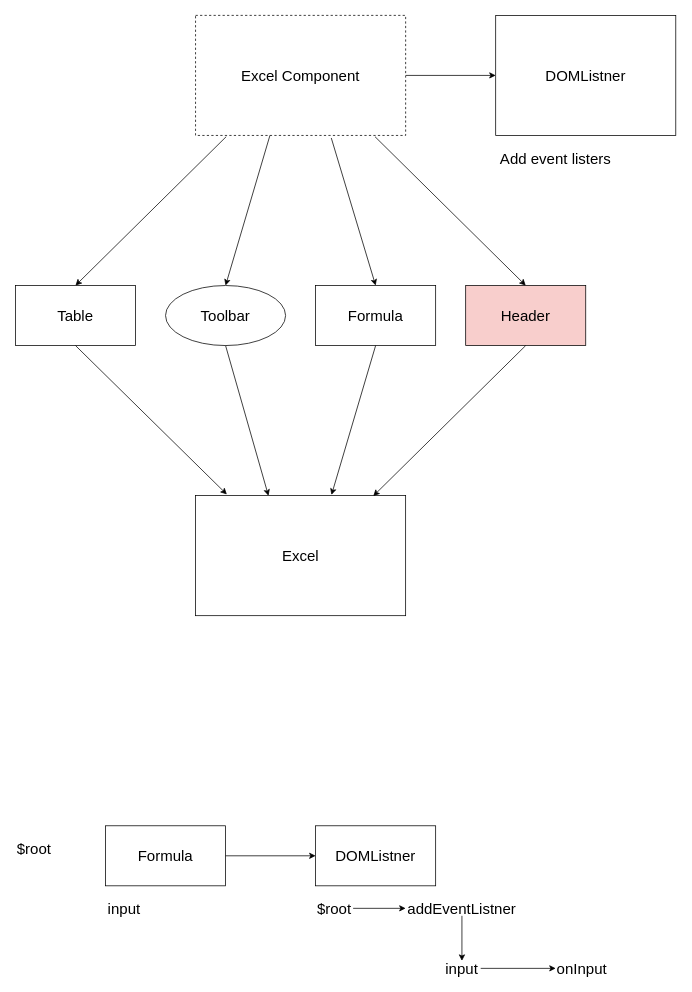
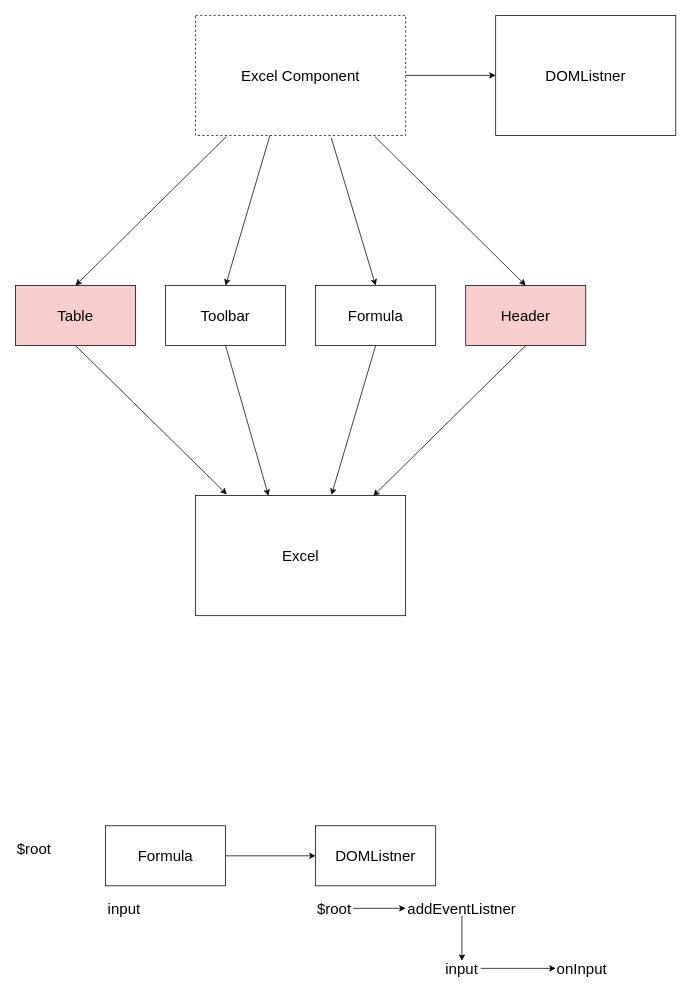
  <mxCell id="0" />
  <mxCell id="1" parent="0" />
  <mxCell id="2" value="Header" style="rounded=0;whiteSpace=wrap;html=1;fontSize=20;fillColor=#f8cecc;" parent="1" vertex="1"><mxGeometry x="620" y="380" width="160" height="80" as="geometry" /></mxCell>
  <mxCell id="3" value="Formula" style="rounded=0;whiteSpace=wrap;html=1;fontSize=20;" parent="1" vertex="1"><mxGeometry x="420" y="380" width="160" height="80" as="geometry" /></mxCell>
- <mxCell id="4" value="Toolbar" style="ellipse;whiteSpace=wrap;html=1;strokeWidth=1;fontSize=20;" parent="1" vertex="1"><mxGeometry x="220" y="380" width="160" height="80" as="geometry" /></mxCell>
- <mxCell id="5" value="Table" style="rounded=0;whiteSpace=wrap;html=1;fontSize=20;" parent="1" vertex="1"><mxGeometry x="20" y="380" width="160" height="80" as="geometry" /></mxCell>
+ <mxCell id="4" value="Toolbar" style="rounded=0;whiteSpace=wrap;html=1;strokeWidth=1;fontSize=20;" parent="1" vertex="1"><mxGeometry x="220" y="380" width="160" height="80" as="geometry" /></mxCell>
+ <mxCell id="5" value="Table" style="rounded=0;whiteSpace=wrap;html=1;fontSize=20;fillColor=#f8cecc;" parent="1" vertex="1"><mxGeometry x="20" y="380" width="160" height="80" as="geometry" /></mxCell>
  <mxCell id="6" style="edgeStyle=orthogonalEdgeStyle;rounded=0;orthogonalLoop=1;jettySize=auto;html=1;exitX=1;exitY=0.5;exitDx=0;exitDy=0;entryX=0;entryY=0.5;entryDx=0;entryDy=0;fontSize=20;" parent="1" source="7" target="8" edge="1"><mxGeometry relative="1" as="geometry" /></mxCell>
  <mxCell id="7" value="Excel Component" style="rounded=0;whiteSpace=wrap;html=1;fontSize=20;dashed=1;" parent="1" vertex="1"><mxGeometry x="260" y="20" width="280" height="160" as="geometry" /></mxCell>
  <mxCell id="8" value="DOMListner" style="rounded=0;whiteSpace=wrap;html=1;fontSize=20;align=center;" parent="1" vertex="1"><mxGeometry x="660" y="20" width="240" height="160" as="geometry" /></mxCell>
- <mxCell id="9" value="Add event listers" style="text;html=1;strokeColor=none;fillColor=none;align=center;verticalAlign=middle;whiteSpace=wrap;rounded=0;fontSize=20;" parent="1" vertex="1"><mxGeometry x="660" y="200" width="160" height="20" as="geometry" /></mxCell>
  <mxCell id="10" value="" style="endArrow=classic;html=1;fontSize=20;exitX=0.354;exitY=1;exitDx=0;exitDy=0;entryX=0.5;entryY=0;entryDx=0;entryDy=0;exitPerimeter=0;" parent="1" source="7" target="4" edge="1"><mxGeometry width="50" height="50" relative="1" as="geometry"><mxPoint x="230" y="250" as="sourcePoint" /><mxPoint x="280" y="200" as="targetPoint" /></mxGeometry></mxCell>
  <mxCell id="11" value="" style="endArrow=classic;html=1;fontSize=20;entryX=0.5;entryY=0;entryDx=0;entryDy=0;exitX=0.854;exitY=1.01;exitDx=0;exitDy=0;exitPerimeter=0;" parent="1" source="7" target="2" edge="1"><mxGeometry width="50" height="50" relative="1" as="geometry"><mxPoint x="360" y="250" as="sourcePoint" /><mxPoint x="410" y="200" as="targetPoint" /></mxGeometry></mxCell>
  <mxCell id="12" value="" style="endArrow=classic;html=1;fontSize=20;entryX=0.5;entryY=0;entryDx=0;entryDy=0;exitX=0.646;exitY=1.021;exitDx=0;exitDy=0;exitPerimeter=0;" parent="1" source="7" target="3" edge="1"><mxGeometry width="50" height="50" relative="1" as="geometry"><mxPoint x="390" y="190" as="sourcePoint" /><mxPoint x="290" y="330" as="targetPoint" /></mxGeometry></mxCell>
  <mxCell id="13" value="" style="endArrow=classic;html=1;fontSize=20;exitX=0.146;exitY=1.01;exitDx=0;exitDy=0;exitPerimeter=0;entryX=0.5;entryY=0;entryDx=0;entryDy=0;" parent="1" source="7" target="5" edge="1"><mxGeometry width="50" height="50" relative="1" as="geometry"><mxPoint x="190" y="280" as="sourcePoint" /><mxPoint x="240" y="230" as="targetPoint" /></mxGeometry></mxCell>
  <mxCell id="14" value="Excel" style="rounded=0;whiteSpace=wrap;html=1;strokeWidth=1;fontSize=20;align=center;" parent="1" vertex="1"><mxGeometry x="260" y="660" width="280" height="160" as="geometry" /></mxCell>
  <mxCell id="15" value="" style="endArrow=classic;html=1;fontSize=20;exitX=0.5;exitY=1;exitDx=0;exitDy=0;entryX=0.149;entryY=-0.01;entryDx=0;entryDy=0;entryPerimeter=0;" parent="1" source="5" target="14" edge="1"><mxGeometry width="50" height="50" relative="1" as="geometry"><mxPoint x="170" y="670" as="sourcePoint" /><mxPoint x="220" y="620" as="targetPoint" /></mxGeometry></mxCell>
  <mxCell id="16" value="" style="endArrow=classic;html=1;fontSize=20;exitX=0.5;exitY=1;exitDx=0;exitDy=0;entryX=0.347;entryY=0.001;entryDx=0;entryDy=0;entryPerimeter=0;" parent="1" source="4" target="14" edge="1"><mxGeometry width="50" height="50" relative="1" as="geometry"><mxPoint x="330" y="610" as="sourcePoint" /><mxPoint x="380" y="560" as="targetPoint" /></mxGeometry></mxCell>
  <mxCell id="17" value="" style="endArrow=classic;html=1;fontSize=20;exitX=0.5;exitY=1;exitDx=0;exitDy=0;entryX=0.647;entryY=-0.006;entryDx=0;entryDy=0;entryPerimeter=0;" parent="1" source="3" target="14" edge="1"><mxGeometry width="50" height="50" relative="1" as="geometry"><mxPoint x="410" y="630" as="sourcePoint" /><mxPoint x="460" y="580" as="targetPoint" /></mxGeometry></mxCell>
  <mxCell id="18" value="" style="endArrow=classic;html=1;fontSize=20;exitX=0.5;exitY=1;exitDx=0;exitDy=0;entryX=0.846;entryY=0.003;entryDx=0;entryDy=0;entryPerimeter=0;" parent="1" source="2" target="14" edge="1"><mxGeometry width="50" height="50" relative="1" as="geometry"><mxPoint x="540" y="630" as="sourcePoint" /><mxPoint x="590" y="580" as="targetPoint" /></mxGeometry></mxCell>
  <mxCell id="19" value="Formula" style="rounded=0;whiteSpace=wrap;html=1;fontSize=20;" vertex="1" parent="1"><mxGeometry x="140" y="1100" width="160" height="80" as="geometry" /></mxCell>
  <mxCell id="20" value="input" style="text;html=1;strokeColor=none;fillColor=none;align=center;verticalAlign=middle;whiteSpace=wrap;rounded=0;fontSize=20;" vertex="1" parent="1"><mxGeometry x="140" y="1200" width="50" height="20" as="geometry" /></mxCell>
  <mxCell id="21" value="DOMListner" style="rounded=0;whiteSpace=wrap;html=1;fontSize=20;" vertex="1" parent="1"><mxGeometry x="420" y="1100" width="160" height="80" as="geometry" /></mxCell>
  <mxCell id="22" value="" style="endArrow=classic;html=1;fontSize=20;exitX=1;exitY=0.5;exitDx=0;exitDy=0;entryX=0;entryY=0.5;entryDx=0;entryDy=0;" edge="1" parent="1" source="19" target="21"><mxGeometry width="50" height="50" relative="1" as="geometry"><mxPoint x="300" y="1190" as="sourcePoint" /><mxPoint x="350" y="1140" as="targetPoint" /></mxGeometry></mxCell>
  <mxCell id="23" value="$root" style="text;html=1;strokeColor=none;fillColor=none;align=center;verticalAlign=middle;whiteSpace=wrap;rounded=0;fontSize=20;" vertex="1" parent="1"><mxGeometry x="20" y="1120" width="50" height="20" as="geometry" /></mxCell>
  <mxCell id="24" value="$root" style="text;html=1;strokeColor=none;fillColor=none;align=center;verticalAlign=middle;whiteSpace=wrap;rounded=0;fontSize=20;" vertex="1" parent="1"><mxGeometry x="420" y="1200" width="50" height="20" as="geometry" /></mxCell>
  <mxCell id="25" value="addEventListner" style="text;html=1;strokeColor=none;fillColor=none;align=center;verticalAlign=middle;whiteSpace=wrap;rounded=0;fontSize=20;" vertex="1" parent="1"><mxGeometry x="540" y="1200" width="150" height="20" as="geometry" /></mxCell>
  <mxCell id="26" value="" style="endArrow=classic;html=1;fontSize=20;exitX=1;exitY=0.5;exitDx=0;exitDy=0;entryX=0;entryY=0.5;entryDx=0;entryDy=0;" edge="1" parent="1" source="24" target="25"><mxGeometry width="50" height="50" relative="1" as="geometry"><mxPoint x="480" y="1290" as="sourcePoint" /><mxPoint x="530" y="1240" as="targetPoint" /></mxGeometry></mxCell>
  <mxCell id="27" value="input" style="text;html=1;strokeColor=none;fillColor=none;align=center;verticalAlign=middle;whiteSpace=wrap;rounded=0;fontSize=20;" vertex="1" parent="1"><mxGeometry x="590" y="1280" width="50" height="20" as="geometry" /></mxCell>
  <mxCell id="28" value="" style="endArrow=classic;html=1;fontSize=20;exitX=0.5;exitY=1;exitDx=0;exitDy=0;entryX=0.5;entryY=0;entryDx=0;entryDy=0;" edge="1" parent="1" source="25" target="27"><mxGeometry width="50" height="50" relative="1" as="geometry"><mxPoint x="580" y="1290" as="sourcePoint" /><mxPoint x="630" y="1240" as="targetPoint" /></mxGeometry></mxCell>
  <mxCell id="29" value="onInput" style="text;html=1;strokeColor=none;fillColor=none;align=center;verticalAlign=middle;whiteSpace=wrap;rounded=0;fontSize=20;" vertex="1" parent="1"><mxGeometry x="740" y="1280" width="70" height="20" as="geometry" /></mxCell>
  <mxCell id="30" value="" style="endArrow=classic;html=1;fontSize=20;exitX=1;exitY=0.5;exitDx=0;exitDy=0;entryX=0;entryY=0.5;entryDx=0;entryDy=0;" edge="1" parent="1" source="27" target="29"><mxGeometry width="50" height="50" relative="1" as="geometry"><mxPoint x="650" y="1350" as="sourcePoint" /><mxPoint x="700" y="1300" as="targetPoint" /></mxGeometry></mxCell>
